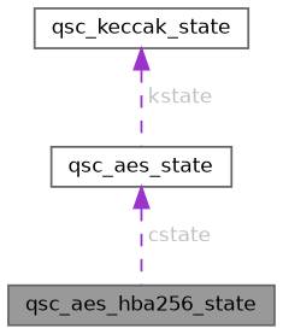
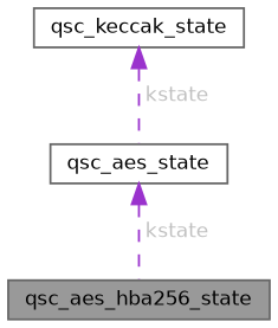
  digraph {
    node [color=gray40 fillcolor=white fontname=Helvetica fontsize=10 shape=box style=filled]
    edge [color=darkorchid3 dir=back fontcolor=grey fontname=Helvetica fontsize=10 labelfontname=Helvetica labelfontsize=10 style=dashed]
    n1 [fillcolor=grey60 fontcolor=black height=0.2 label=qsc_aes_hba256_state width=0.4]
    n2 [height=0.2 label=qsc_keccak_state width=0.4]
    n3 [height=0.2 label=qsc_aes_state width=0.4]
    n2 -> n3 [label=" kstate"]
-   n3 -> n1 [label=" cstate"]
+   n3 -> n1 [label=" kstate"]
  }
